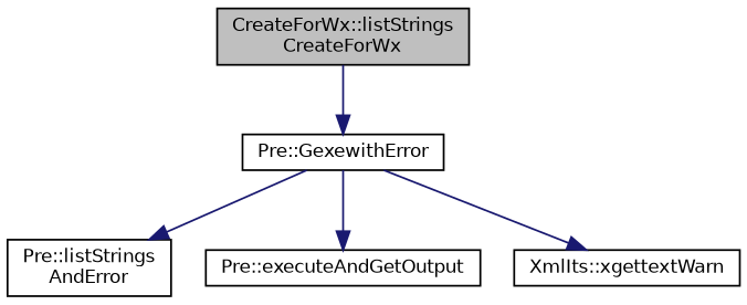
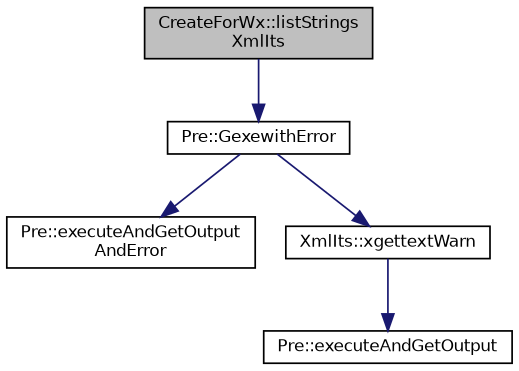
  digraph {
    rankdir=TB
    node [color=black fillcolor=white fontname=Helvetica fontsize=10 shape=record style=filled]
    edge [color=midnightblue fontname=Helvetica fontsize=10 labelfontname=Helvetica labelfontsize=10 style=solid]
-   n1 [fillcolor=grey75 fontcolor=black height=0.2 label="CreateForWx::listStrings\lCreateForWx" width=0.4]
+   n1 [fillcolor=grey75 fontcolor=black height=0.2 label="CreateForWx::listStrings\lXmlIts" width=0.4]
    n2 [height=0.2 label="Pre::GexewithError" width=0.4]
-   n3 [height=0.2 label="Pre::listStrings\lAndError" width=0.4]
+   n3 [height=0.2 label="Pre::executeAndGetOutput\lAndError" width=0.4]
    n4 [height=0.2 label="Pre::executeAndGetOutput" width=0.4]
    n5 [height=0.2 label="XmlIts::xgettextWarn" width=0.4]
    n1 -> n2
    n2 -> n3
-   n2 -> n4
+   n5 -> n4
    n2 -> n5
  }
